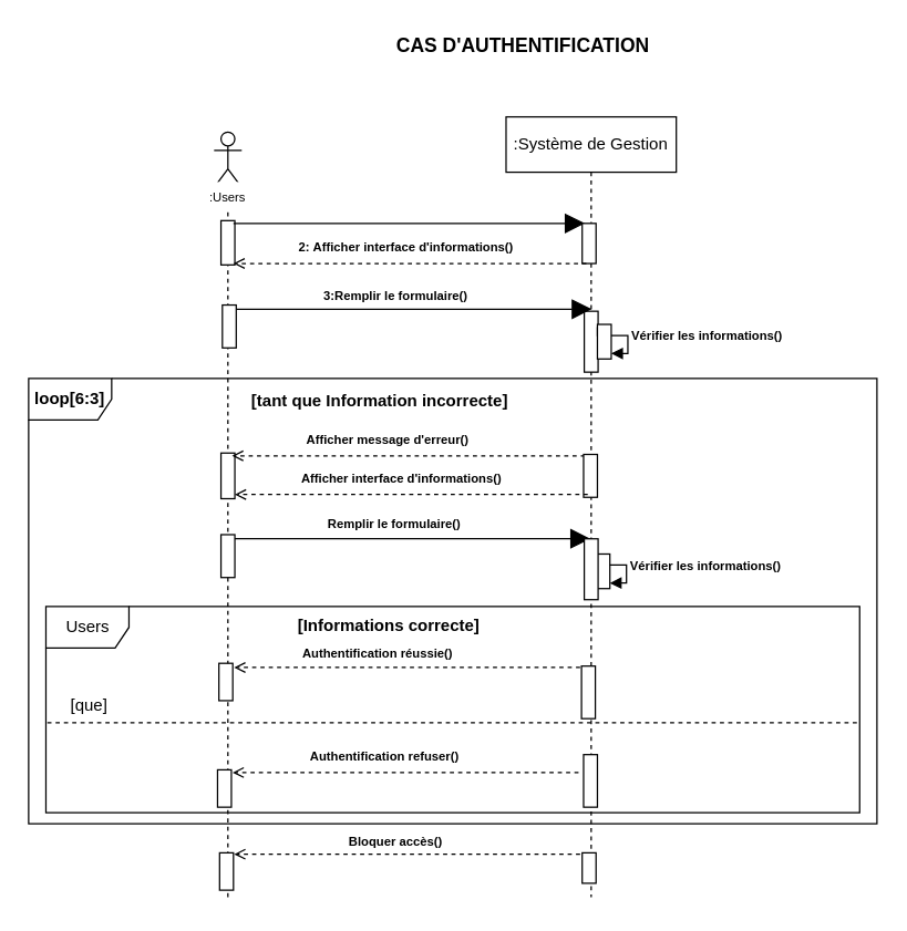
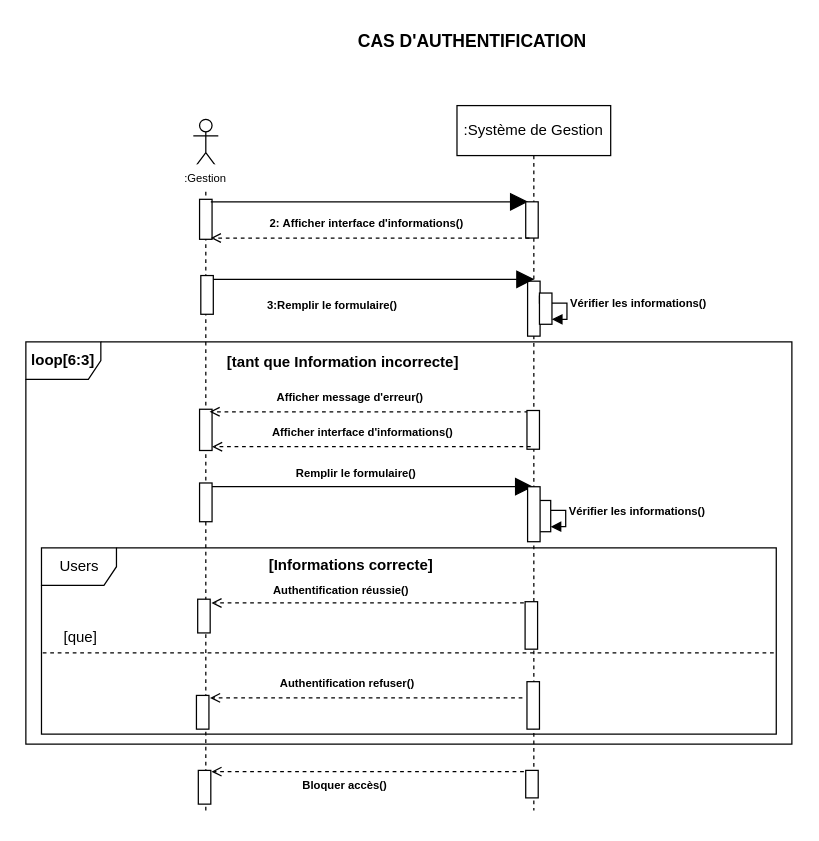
  <mxCell id="0" />
  <mxCell id="1" parent="0" />
  <mxCell id="2" value=":Système de Gestion" style="shape=umlLifeline;perimeter=lifelinePerimeter;whiteSpace=wrap;html=1;container=0;dropTarget=0;collapsible=0;recursiveResize=0;outlineConnect=0;portConstraint=eastwest;newEdgeStyle={&quot;edgeStyle&quot;:&quot;elbowEdgeStyle&quot;,&quot;elbow&quot;:&quot;vertical&quot;,&quot;curved&quot;:0,&quot;rounded&quot;:0};fillColor=light-dark(#FFFFFF, #ffffff);strokeColor=light-dark(#000000,#000000);labelBackgroundColor=none;fontColor=light-dark(#000000,#000000);" vertex="1" parent="1"><mxGeometry x="365" y="84" width="123" height="564" as="geometry" /></mxCell>
  <mxCell id="3" value="" style="html=1;points=[[0,0,0,0,5],[0,1,0,0,-5],[1,0,0,0,5],[1,1,0,0,-5]];perimeter=orthogonalPerimeter;outlineConnect=0;targetShapes=umlLifeline;portConstraint=eastwest;newEdgeStyle={&quot;curved&quot;:0,&quot;rounded&quot;:0};fillColor=light-dark(#FFFFFF,#FFFFFF);strokeColor=light-dark(#000000,#000000);container=0;" vertex="1" parent="2"><mxGeometry x="56.5" y="140.5" width="10" height="44" as="geometry" /></mxCell>
  <mxCell id="4" value="" style="shape=umlLifeline;perimeter=lifelinePerimeter;whiteSpace=wrap;html=1;container=1;dropTarget=0;collapsible=0;recursiveResize=0;outlineConnect=0;portConstraint=eastwest;newEdgeStyle={&quot;curved&quot;:0,&quot;rounded&quot;:0};participant=umlActor;fillColor=light-dark(#FFFFFF,#000000);strokeColor=light-dark(#000000,#000000);" vertex="1" parent="1"><mxGeometry x="154" y="95" width="20" height="556" as="geometry" /></mxCell>
  <mxCell id="5" value="" style="html=1;points=[[0,0,0,0,5],[0,1,0,0,-5],[1,0,0,0,5],[1,1,0,0,-5]];perimeter=orthogonalPerimeter;outlineConnect=0;targetShapes=umlLifeline;portConstraint=eastwest;newEdgeStyle={&quot;curved&quot;:0,&quot;rounded&quot;:0};fillColor=light-dark(#FFFFFF,#FFFFFF);strokeColor=light-dark(#000000,#000000);" vertex="1" parent="4"><mxGeometry x="5" y="64" width="10" height="32" as="geometry" /></mxCell>
  <mxCell id="6" value="" style="html=1;points=[[0,0,0,0,5],[0,1,0,0,-5],[1,0,0,0,5],[1,1,0,0,-5]];perimeter=orthogonalPerimeter;outlineConnect=0;targetShapes=umlLifeline;portConstraint=eastwest;newEdgeStyle={&quot;curved&quot;:0,&quot;rounded&quot;:0};fillColor=light-dark(#FFFFFF,#FFFFFF);strokeColor=light-dark(#000000,#000000);" vertex="1" parent="4"><mxGeometry x="4" y="521" width="10" height="27" as="geometry" /></mxCell>
  <mxCell id="7" value="" style="html=1;points=[[0,0,0,0,5],[0,1,0,0,-5],[1,0,0,0,5],[1,1,0,0,-5]];perimeter=orthogonalPerimeter;outlineConnect=0;targetShapes=umlLifeline;portConstraint=eastwest;newEdgeStyle={&quot;curved&quot;:0,&quot;rounded&quot;:0};fillColor=light-dark(#FFFFFF,#FFFFFF);strokeColor=light-dark(#000000,#000000);container=0;" vertex="1" parent="4"><mxGeometry x="5" y="232" width="10" height="33" as="geometry" /></mxCell>
  <mxCell id="8" value="" style="html=1;points=[[0,0,0,0,5],[0,1,0,0,-5],[1,0,0,0,5],[1,1,0,0,-5]];perimeter=orthogonalPerimeter;outlineConnect=0;targetShapes=umlLifeline;portConstraint=eastwest;newEdgeStyle={&quot;curved&quot;:0,&quot;rounded&quot;:0};fillColor=light-dark(#FFFFFF,#FFFFFF);strokeColor=light-dark(#000000,#000000);container=0;" vertex="1" parent="4"><mxGeometry x="5" y="291" width="10" height="31" as="geometry" /></mxCell>
  <mxCell id="9" value="" style="endArrow=block;endFill=1;endSize=12;html=1;rounded=0;strokeColor=light-dark(#000000,#000000);exitX=1;exitY=0;exitDx=0;exitDy=5;exitPerimeter=0;" edge="1" parent="1"><mxGeometry width="160" relative="1" as="geometry"><mxPoint x="168" y="161" as="sourcePoint" /><mxPoint x="422" y="161" as="targetPoint" /></mxGeometry></mxCell>
  <mxCell id="10" value="" style="endArrow=open;html=1;rounded=0;strokeColor=light-dark(#000000,#000000);dashed=1;strokeWidth=1;endFill=0;" edge="1" parent="1"><mxGeometry width="50" height="50" relative="1" as="geometry"><mxPoint x="422" y="329" as="sourcePoint" /><mxPoint x="167" y="329" as="targetPoint" /></mxGeometry></mxCell>
  <mxCell id="11" value="&lt;b style=&quot;font-size: 9px;&quot;&gt;&amp;nbsp;Afficher message d'erreur()&lt;/b&gt;" style="text;html=1;align=center;verticalAlign=middle;whiteSpace=wrap;rounded=0;container=0;" vertex="1" parent="1"><mxGeometry x="198" y="306" width="161" height="22" as="geometry" /></mxCell>
  <mxCell id="12" value="" style="endArrow=block;endFill=1;endSize=12;html=1;rounded=0;strokeColor=light-dark(#000000,#000000);" edge="1" parent="1"><mxGeometry width="160" relative="1" as="geometry"><mxPoint x="169" y="389" as="sourcePoint" /><mxPoint x="426" y="389" as="targetPoint" /></mxGeometry></mxCell>
  <mxCell id="13" value="&lt;b style=&quot;font-size: 9px;&quot;&gt;Remplir le formulaire()&lt;/b&gt;" style="text;html=1;align=center;verticalAlign=middle;whiteSpace=wrap;rounded=0;container=0;" vertex="1" parent="1"><mxGeometry x="205" y="369" width="159" height="17" as="geometry" /></mxCell>
- <mxCell id="14" value="&lt;font style=&quot;font-size: 9px;&quot;&gt;:Users&lt;/font&gt;" style="text;html=1;align=center;verticalAlign=middle;whiteSpace=wrap;rounded=0;fillColor=#FFFFFF;" vertex="1" parent="1"><mxGeometry x="134" y="131" width="60" height="21" as="geometry" /></mxCell>
+ <mxCell id="14" value="&lt;font style=&quot;font-size: 9px;&quot;&gt;:Gestion&lt;/font&gt;" style="text;html=1;align=center;verticalAlign=middle;whiteSpace=wrap;rounded=0;fillColor=#FFFFFF;" vertex="1" parent="1"><mxGeometry x="134" y="131" width="60" height="21" as="geometry" /></mxCell>
  <mxCell id="15" value="&lt;b&gt;loop[6:3]&lt;/b&gt;" style="shape=umlFrame;whiteSpace=wrap;html=1;pointerEvents=0;container=0;" vertex="1" parent="1"><mxGeometry x="20" y="273" width="613" height="322" as="geometry" /></mxCell>
  <mxCell id="16" value="&lt;b&gt;[tant que Information incorrecte]&lt;/b&gt;" style="text;html=1;align=center;verticalAlign=middle;whiteSpace=wrap;rounded=0;container=0;" vertex="1" parent="1"><mxGeometry x="168.86" y="280" width="210.14" height="20" as="geometry" /></mxCell>
  <mxCell id="17" value="&lt;font style=&quot;font-size: 9px;&quot;&gt;&lt;b&gt;Vérifier les informations()&lt;/b&gt;&lt;/font&gt;" style="html=1;align=left;spacingLeft=2;endArrow=block;rounded=0;edgeStyle=orthogonalEdgeStyle;curved=0;rounded=0;" edge="1" parent="1"><mxGeometry relative="1" as="geometry"><mxPoint x="430" y="402" as="sourcePoint" /><Array as="points"><mxPoint x="430" y="408" /><mxPoint x="452" y="408" /><mxPoint x="452" y="421" /></Array><mxPoint x="439.9" y="421" as="targetPoint" /></mxGeometry></mxCell>
  <mxCell id="18" value="" style="html=1;points=[[0,0,0,0,5],[0,1,0,0,-5],[1,0,0,0,5],[1,1,0,0,-5]];perimeter=orthogonalPerimeter;outlineConnect=0;targetShapes=umlLifeline;portConstraint=eastwest;newEdgeStyle={&quot;curved&quot;:0,&quot;rounded&quot;:0};fillColor=light-dark(#FFFFFF,#FFFFFF);strokeColor=light-dark(#000000,#000000);container=0;" vertex="1" parent="1"><mxGeometry x="430" y="400" width="10" height="25" as="geometry" /></mxCell>
  <mxCell id="19" value="&lt;b&gt;[Informations correcte]&lt;/b&gt;" style="text;html=1;align=center;verticalAlign=middle;whiteSpace=wrap;rounded=0;" vertex="1" parent="1"><mxGeometry x="210.5" y="442" width="139" height="20" as="geometry" /></mxCell>
  <mxCell id="20" value="" style="endArrow=open;html=1;rounded=0;strokeColor=light-dark(#000000,#000000);dashed=1;strokeWidth=1;endFill=0;" edge="1" parent="1"><mxGeometry width="50" height="50" relative="1" as="geometry"><mxPoint x="418.5" y="617" as="sourcePoint" /><mxPoint x="168.5" y="617" as="targetPoint" /></mxGeometry></mxCell>
  <mxCell id="21" value="&lt;font style=&quot;color: light-dark(rgb(0, 0, 0), rgb(0, 0, 0)); font-size: 9px;&quot;&gt;&lt;b&gt;Authentification réussie()&lt;/b&gt;&lt;/font&gt;" style="text;html=1;align=center;verticalAlign=middle;whiteSpace=wrap;rounded=0;" vertex="1" parent="1"><mxGeometry x="192.5" y="462" width="159" height="17" as="geometry" /></mxCell>
  <mxCell id="22" value="" style="html=1;points=[[0,0,0,0,5],[0,1,0,0,-5],[1,0,0,0,5],[1,1,0,0,-5]];perimeter=orthogonalPerimeter;outlineConnect=0;targetShapes=umlLifeline;portConstraint=eastwest;newEdgeStyle={&quot;curved&quot;:0,&quot;rounded&quot;:0};fillColor=light-dark(#FFFFFF,#FFFFFF);strokeColor=light-dark(#000000,#000000);" vertex="1" parent="1"><mxGeometry x="420" y="161" width="10" height="29" as="geometry" /></mxCell>
  <mxCell id="23" value="" style="html=1;points=[[0,0,0,0,5],[0,1,0,0,-5],[1,0,0,0,5],[1,1,0,0,-5]];perimeter=orthogonalPerimeter;outlineConnect=0;targetShapes=umlLifeline;portConstraint=eastwest;newEdgeStyle={&quot;curved&quot;:0,&quot;rounded&quot;:0};fillColor=light-dark(#FFFFFF,#FFFFFF);strokeColor=light-dark(#000000,#000000);container=0;" vertex="1" parent="1"><mxGeometry x="421" y="328" width="10" height="31" as="geometry" /></mxCell>
  <mxCell id="24" value="" style="html=1;points=[[0,0,0,0,5],[0,1,0,0,-5],[1,0,0,0,5],[1,1,0,0,-5]];perimeter=orthogonalPerimeter;outlineConnect=0;targetShapes=umlLifeline;portConstraint=eastwest;newEdgeStyle={&quot;curved&quot;:0,&quot;rounded&quot;:0};fillColor=light-dark(#FFFFFF,#FFFFFF);strokeColor=light-dark(#000000,#000000);container=0;" vertex="1" parent="1"><mxGeometry x="421.5" y="389" width="10" height="44" as="geometry" /></mxCell>
  <mxCell id="25" value="" style="html=1;points=[[0,0,0,0,5],[0,1,0,0,-5],[1,0,0,0,5],[1,1,0,0,-5]];perimeter=orthogonalPerimeter;outlineConnect=0;targetShapes=umlLifeline;portConstraint=eastwest;newEdgeStyle={&quot;curved&quot;:0,&quot;rounded&quot;:0};fillColor=light-dark(#FFFFFF,#FFFFFF);strokeColor=light-dark(#000000,#000000);" vertex="1" parent="1"><mxGeometry x="420" y="616" width="10" height="22" as="geometry" /></mxCell>
  <mxCell id="26" value="" style="html=1;points=[[0,0,0,0,5],[0,1,0,0,-5],[1,0,0,0,5],[1,1,0,0,-5]];perimeter=orthogonalPerimeter;outlineConnect=0;targetShapes=umlLifeline;portConstraint=eastwest;newEdgeStyle={&quot;curved&quot;:0,&quot;rounded&quot;:0};fillColor=light-dark(#FFFFFF,#FFFFFF);strokeColor=light-dark(#000000,#000000);" vertex="1" parent="1"><mxGeometry x="157.5" y="479" width="10" height="27" as="geometry" /></mxCell>
  <mxCell id="27" value="Users" style="shape=umlFrame;whiteSpace=wrap;html=1;pointerEvents=0;" vertex="1" parent="1"><mxGeometry x="32.5" y="438" width="588" height="149" as="geometry" /></mxCell>
  <mxCell id="28" value="" style="endArrow=open;html=1;rounded=0;strokeColor=light-dark(#000000,#000000);dashed=1;strokeWidth=1;endFill=0;" edge="1" parent="1"><mxGeometry width="50" height="50" relative="1" as="geometry"><mxPoint x="418.5" y="482" as="sourcePoint" /><mxPoint x="168.5" y="482" as="targetPoint" /></mxGeometry></mxCell>
- <mxCell id="29" value="&lt;font style=&quot;color: light-dark(rgb(0, 0, 0), rgb(0, 0, 0)); font-size: 9px;&quot;&gt;&lt;b&gt;Bloquer accès()&lt;/b&gt;&lt;/font&gt;" style="text;html=1;align=center;verticalAlign=middle;whiteSpace=wrap;rounded=0;" vertex="1" parent="1"><mxGeometry x="206" y="598" width="159" height="17" as="geometry" /></mxCell>
+ <mxCell id="29" value="&lt;font style=&quot;color: light-dark(rgb(0, 0, 0), rgb(0, 0, 0)); font-size: 9px;&quot;&gt;&lt;b&gt;Bloquer accès()&lt;/b&gt;&lt;/font&gt;" style="text;html=1;align=center;verticalAlign=middle;whiteSpace=wrap;rounded=0;" vertex="1" parent="1"><mxGeometry x="196" y="618" width="159" height="17" as="geometry" /></mxCell>
  <mxCell id="30" value="" style="line;strokeWidth=1;fillColor=none;align=left;verticalAlign=middle;spacingTop=-1;spacingLeft=3;spacingRight=3;rotatable=0;labelPosition=right;points=[];portConstraint=eastwest;strokeColor=inherit;dashed=1;" vertex="1" parent="1"><mxGeometry x="33.5" y="518" width="587" height="8" as="geometry" /></mxCell>
  <mxCell id="31" value="[que]" style="text;html=1;align=center;verticalAlign=middle;whiteSpace=wrap;rounded=0;" vertex="1" parent="1"><mxGeometry x="40.5" y="500" width="46" height="20" as="geometry" /></mxCell>
  <mxCell id="32" value="" style="html=1;points=[[0,0,0,0,5],[0,1,0,0,-5],[1,0,0,0,5],[1,1,0,0,-5]];perimeter=orthogonalPerimeter;outlineConnect=0;targetShapes=umlLifeline;portConstraint=eastwest;newEdgeStyle={&quot;curved&quot;:0,&quot;rounded&quot;:0};fillColor=light-dark(#FFFFFF,#FFFFFF);strokeColor=light-dark(#000000,#000000);" vertex="1" parent="1"><mxGeometry x="156.5" y="556" width="10" height="27" as="geometry" /></mxCell>
  <mxCell id="33" value="" style="endArrow=open;html=1;rounded=0;strokeColor=light-dark(#000000,#000000);dashed=1;strokeWidth=1;endFill=0;" edge="1" parent="1"><mxGeometry width="50" height="50" relative="1" as="geometry"><mxPoint x="417.36" y="558" as="sourcePoint" /><mxPoint x="167.36" y="558" as="targetPoint" /></mxGeometry></mxCell>
  <mxCell id="34" value="" style="html=1;points=[[0,0,0,0,5],[0,1,0,0,-5],[1,0,0,0,5],[1,1,0,0,-5]];perimeter=orthogonalPerimeter;outlineConnect=0;targetShapes=umlLifeline;portConstraint=eastwest;newEdgeStyle={&quot;curved&quot;:0,&quot;rounded&quot;:0};fillColor=light-dark(#FFFFFF,#FFFFFF);strokeColor=light-dark(#000000,#000000);" vertex="1" parent="1"><mxGeometry x="421" y="545" width="10" height="38" as="geometry" /></mxCell>
  <mxCell id="35" value="" style="html=1;points=[[0,0,0,0,5],[0,1,0,0,-5],[1,0,0,0,5],[1,1,0,0,-5]];perimeter=orthogonalPerimeter;outlineConnect=0;targetShapes=umlLifeline;portConstraint=eastwest;newEdgeStyle={&quot;curved&quot;:0,&quot;rounded&quot;:0};fillColor=light-dark(#FFFFFF,#FFFFFF);strokeColor=light-dark(#000000,#000000);" vertex="1" parent="1"><mxGeometry x="419.5" y="481" width="10" height="38" as="geometry" /></mxCell>
  <mxCell id="36" value="&lt;font style=&quot;color: light-dark(rgb(0, 0, 0), rgb(0, 0, 0)); font-size: 9px;&quot;&gt;&lt;b&gt;Authentification refuser()&lt;/b&gt;&lt;/font&gt;" style="text;html=1;align=center;verticalAlign=middle;whiteSpace=wrap;rounded=0;" vertex="1" parent="1"><mxGeometry x="198" y="537" width="159" height="17" as="geometry" /></mxCell>
  <mxCell id="37" value="" style="html=1;points=[[0,0,0,0,5],[0,1,0,0,-5],[1,0,0,0,5],[1,1,0,0,-5]];perimeter=orthogonalPerimeter;outlineConnect=0;targetShapes=umlLifeline;portConstraint=eastwest;newEdgeStyle={&quot;curved&quot;:0,&quot;rounded&quot;:0};fillColor=light-dark(#FFFFFF,#FFFFFF);strokeColor=light-dark(#000000,#000000);container=0;" vertex="1" parent="1"><mxGeometry x="160" y="220" width="10" height="31" as="geometry" /></mxCell>
  <mxCell id="38" value="" style="endArrow=open;html=1;rounded=0;strokeColor=light-dark(#000000,#000000);dashed=1;strokeWidth=1;endFill=0;" edge="1" parent="1"><mxGeometry width="50" height="50" relative="1" as="geometry"><mxPoint x="423" y="190" as="sourcePoint" /><mxPoint x="168" y="190" as="targetPoint" /></mxGeometry></mxCell>
  <mxCell id="39" value="&lt;font style=&quot;color: light-dark(rgb(0, 0, 0), rgb(0, 0, 0)); font-size: 9px;&quot;&gt;&lt;b&gt;2:&lt;/b&gt;&lt;/font&gt;&lt;b style=&quot;font-size: 9px;&quot;&gt;&amp;nbsp;Afficher interface d'informations()&lt;/b&gt;" style="text;html=1;align=center;verticalAlign=middle;whiteSpace=wrap;rounded=0;container=0;" vertex="1" parent="1"><mxGeometry x="199" y="167" width="188" height="22" as="geometry" /></mxCell>
  <mxCell id="40" value="" style="endArrow=block;endFill=1;endSize=12;html=1;rounded=0;strokeColor=light-dark(#000000,#000000);" edge="1" parent="1"><mxGeometry width="160" relative="1" as="geometry"><mxPoint x="170" y="223" as="sourcePoint" /><mxPoint x="427" y="223" as="targetPoint" /></mxGeometry></mxCell>
- <mxCell id="41" value="&lt;font style=&quot;color: light-dark(rgb(0, 0, 0), rgb(0, 0, 0)); font-size: 9px;&quot;&gt;&lt;b&gt;3:Remplir le formulaire()&lt;/b&gt;&lt;/font&gt;" style="text;html=1;align=center;verticalAlign=middle;whiteSpace=wrap;rounded=0;container=0;" vertex="1" parent="1"><mxGeometry x="206" y="204" width="159" height="17" as="geometry" /></mxCell>
+ <mxCell id="41" value="&lt;font style=&quot;color: light-dark(rgb(0, 0, 0), rgb(0, 0, 0)); font-size: 9px;&quot;&gt;&lt;b&gt;3:Remplir le formulaire()&lt;/b&gt;&lt;/font&gt;" style="text;html=1;align=center;verticalAlign=middle;whiteSpace=wrap;rounded=0;container=0;" vertex="1" parent="1"><mxGeometry x="186" y="234" width="159" height="17" as="geometry" /></mxCell>
  <mxCell id="42" value="&lt;font style=&quot;font-size: 9px;&quot;&gt;&lt;b&gt;Vérifier les informations()&lt;/b&gt;&lt;/font&gt;" style="html=1;align=left;spacingLeft=2;endArrow=block;rounded=0;edgeStyle=orthogonalEdgeStyle;curved=0;rounded=0;" edge="1" parent="1"><mxGeometry relative="1" as="geometry"><mxPoint x="431" y="236" as="sourcePoint" /><Array as="points"><mxPoint x="431" y="242" /><mxPoint x="453" y="242" /><mxPoint x="453" y="255" /></Array><mxPoint x="440.9" y="255" as="targetPoint" /></mxGeometry></mxCell>
  <mxCell id="43" value="" style="html=1;points=[[0,0,0,0,5],[0,1,0,0,-5],[1,0,0,0,5],[1,1,0,0,-5]];perimeter=orthogonalPerimeter;outlineConnect=0;targetShapes=umlLifeline;portConstraint=eastwest;newEdgeStyle={&quot;curved&quot;:0,&quot;rounded&quot;:0};fillColor=light-dark(#FFFFFF,#FFFFFF);strokeColor=light-dark(#000000,#000000);container=0;" vertex="1" parent="1"><mxGeometry x="431" y="234" width="10" height="25" as="geometry" /></mxCell>
  <mxCell id="44" value="" style="endArrow=open;html=1;rounded=0;strokeColor=light-dark(#000000,#000000);dashed=1;strokeWidth=1;endFill=0;" edge="1" parent="1"><mxGeometry width="50" height="50" relative="1" as="geometry"><mxPoint x="424" y="357" as="sourcePoint" /><mxPoint x="169" y="357" as="targetPoint" /></mxGeometry></mxCell>
  <mxCell id="45" value="&lt;b style=&quot;font-size: 9px;&quot;&gt;&amp;nbsp;Afficher interface d'informations()&lt;/b&gt;" style="text;html=1;align=center;verticalAlign=middle;whiteSpace=wrap;rounded=0;container=0;" vertex="1" parent="1"><mxGeometry x="200" y="334" width="177" height="22" as="geometry" /></mxCell>
  <mxCell id="46" value="&lt;font style=&quot;font-size: 14px;&quot;&gt;CAS D'AUTHENTIFICATION&lt;/font&gt;" style="text;align=center;fontStyle=1;verticalAlign=middle;spacingLeft=3;spacingRight=3;strokeColor=none;rotatable=0;points=[[0,0.5],[1,0.5]];portConstraint=eastwest;html=1;" vertex="1" parent="1"><mxGeometry x="337" y="20" width="80" height="26" as="geometry" /></mxCell>
